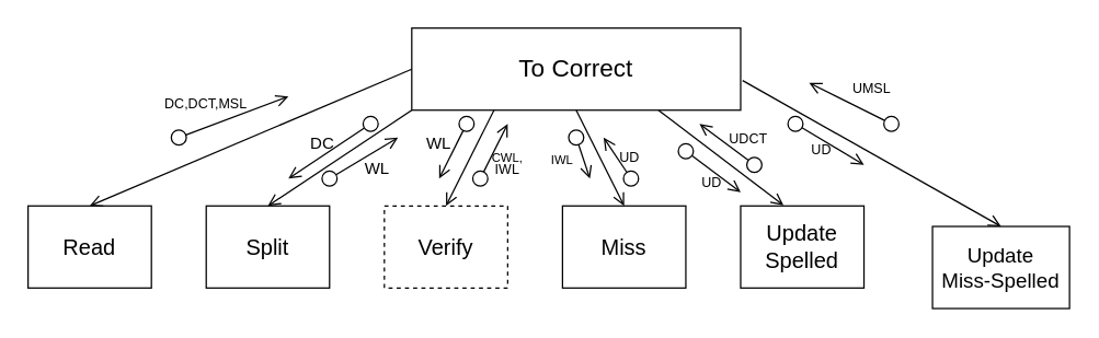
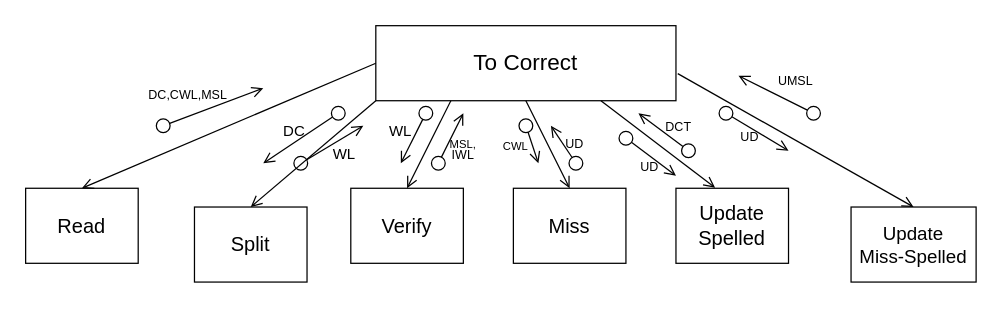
  <mxCell id="0" />
  <mxCell id="1" parent="0" />
  <mxCell id="2" value="&lt;div&gt;&lt;span style=&quot;font-size: 18px;&quot;&gt;To&amp;nbsp;&lt;/span&gt;&lt;span style=&quot;color: rgba(0, 0, 0, 0); font-family: monospace; font-size: 0px; text-align: start; text-wrap: nowrap; background-color: initial;&quot;&gt;%3CmxGraphModel%3E%3Croot%3E%3CmxCell%20id%3D%220%22%2F%3E%3CmxCell%20id%3D%221%22%20parent%3D%220%22%2F%3E%3CmxCell%20id%3D%222%22%20value%3D%22%26lt%3Bfont%20style%3D%26quot%3Bfont-size%3A%2016px%3B%26quot%3B%26gt%3BC%26lt%3B%2Ffont%26gt%3B%22%20style%3D%22rounded%3D0%3BwhiteSpace%3Dwrap%3Bhtml%3D1%3BfillColor%3Dnone%3B%22%20vertex%3D%221%22%20parent%3D%221%22%3E%3CmxGeometry%20x%3D%22330%22%20y%3D%22200%22%20width%3D%2290%22%20height%3D%2260%22%20as%3D%22geometry%22%2F%3E%3C%2FmxCell%3E%3C%2Froot%3E%3C%2FmxGraphModel%3E&lt;/span&gt;&lt;span style=&quot;font-size: 18px; background-color: initial;&quot;&gt;Correct&lt;/span&gt;&lt;/div&gt;" style="rounded=0;whiteSpace=wrap;html=1;fillColor=none;" vertex="1" parent="1"><mxGeometry x="300" y="20" width="240" height="60" as="geometry" /></mxCell>
- <mxCell id="3" value="&lt;span style=&quot;font-size: 16px;&quot;&gt;Split&lt;/span&gt;" style="rounded=0;whiteSpace=wrap;html=1;fillColor=none;" vertex="1" parent="1"><mxGeometry x="150" y="150" width="90" height="60" as="geometry" /></mxCell>
+ <mxCell id="3" value="&lt;span style=&quot;font-size: 16px;&quot;&gt;Split&lt;/span&gt;" style="rounded=0;whiteSpace=wrap;html=1;fillColor=none;" vertex="1" parent="1"><mxGeometry x="155" y="165" width="90" height="60" as="geometry" /></mxCell>
  <mxCell id="4" value="&lt;span style=&quot;font-size: 16px;&quot;&gt;Read&lt;/span&gt;" style="rounded=0;whiteSpace=wrap;html=1;fillColor=none;" vertex="1" parent="1"><mxGeometry x="20" y="150" width="90" height="60" as="geometry" /></mxCell>
- <mxCell id="5" value="&lt;span style=&quot;font-size: 16px;&quot;&gt;Verify&lt;/span&gt;" style="rounded=0;whiteSpace=wrap;html=1;fillColor=none;dashed=1;" vertex="1" parent="1"><mxGeometry x="280" y="150" width="90" height="60" as="geometry" /></mxCell>
+ <mxCell id="5" value="&lt;span style=&quot;font-size: 16px;&quot;&gt;Verify&lt;/span&gt;" style="rounded=0;whiteSpace=wrap;html=1;fillColor=none;" vertex="1" parent="1"><mxGeometry x="280" y="150" width="90" height="60" as="geometry" /></mxCell>
  <mxCell id="6" value="&lt;span style=&quot;font-size: 16px;&quot;&gt;Miss&lt;/span&gt;" style="rounded=0;whiteSpace=wrap;html=1;fillColor=none;" vertex="1" parent="1"><mxGeometry x="410" y="150" width="90" height="60" as="geometry" /></mxCell>
  <mxCell id="7" value="&lt;span style=&quot;font-size: 16px;&quot;&gt;Update&lt;/span&gt;&lt;div&gt;&lt;span style=&quot;font-size: 16px;&quot;&gt;Spelled&lt;/span&gt;&lt;/div&gt;" style="rounded=0;whiteSpace=wrap;html=1;fillColor=none;" vertex="1" parent="1"><mxGeometry x="540" y="150" width="90" height="60" as="geometry" /></mxCell>
  <mxCell id="8" value="&lt;font style=&quot;font-size: 15px;&quot;&gt;Update&lt;/font&gt;&lt;div&gt;&lt;font style=&quot;font-size: 15px;&quot;&gt;Miss-Spelled&lt;/font&gt;&lt;/div&gt;" style="rounded=0;whiteSpace=wrap;html=1;fillColor=none;" vertex="1" parent="1"><mxGeometry x="680" y="165" width="100" height="60" as="geometry" /></mxCell>
  <mxCell id="9" value="" style="endArrow=open;endSize=7;html=1;rounded=0;exitX=0;exitY=0.5;exitDx=0;exitDy=0;entryX=0.5;entryY=0;entryDx=0;entryDy=0;" edge="1" parent="1" source="2" target="4"><mxGeometry width="160" relative="1" as="geometry"><mxPoint x="225" y="90" as="sourcePoint" /><mxPoint x="150" y="150" as="targetPoint" /></mxGeometry></mxCell>
  <mxCell id="10" value="" style="endArrow=open;endSize=7;html=1;rounded=0;exitX=0;exitY=1;exitDx=0;exitDy=0;entryX=0.5;entryY=0;entryDx=0;entryDy=0;" edge="1" parent="1" source="2" target="3"><mxGeometry width="160" relative="1" as="geometry"><mxPoint x="235" y="100" as="sourcePoint" /><mxPoint x="160" y="160" as="targetPoint" /></mxGeometry></mxCell>
  <mxCell id="11" value="" style="endArrow=open;endSize=7;html=1;rounded=0;exitX=0.25;exitY=1;exitDx=0;exitDy=0;entryX=0.5;entryY=0;entryDx=0;entryDy=0;" edge="1" parent="1" source="2" target="5"><mxGeometry width="160" relative="1" as="geometry"><mxPoint x="245" y="110" as="sourcePoint" /><mxPoint x="170" y="170" as="targetPoint" /></mxGeometry></mxCell>
  <mxCell id="12" value="" style="endArrow=open;endSize=7;html=1;rounded=0;exitX=0.5;exitY=1;exitDx=0;exitDy=0;entryX=0.5;entryY=0;entryDx=0;entryDy=0;" edge="1" parent="1" source="2" target="6"><mxGeometry width="160" relative="1" as="geometry"><mxPoint x="255" y="120" as="sourcePoint" /><mxPoint x="180" y="180" as="targetPoint" /></mxGeometry></mxCell>
  <mxCell id="13" value="" style="endArrow=open;endSize=7;html=1;rounded=0;exitX=0.75;exitY=1;exitDx=0;exitDy=0;entryX=0.348;entryY=-0.006;entryDx=0;entryDy=0;entryPerimeter=0;" edge="1" parent="1" source="2" target="7"><mxGeometry width="160" relative="1" as="geometry"><mxPoint x="265" y="130" as="sourcePoint" /><mxPoint x="190" y="190" as="targetPoint" /></mxGeometry></mxCell>
  <mxCell id="14" value="" style="endArrow=open;endSize=7;html=1;rounded=0;exitX=1.006;exitY=0.639;exitDx=0;exitDy=0;entryX=0.5;entryY=0;entryDx=0;entryDy=0;exitPerimeter=0;" edge="1" parent="1" source="2" target="8"><mxGeometry width="160" relative="1" as="geometry"><mxPoint x="275" y="140" as="sourcePoint" /><mxPoint x="200" y="200" as="targetPoint" /></mxGeometry></mxCell>
  <mxCell id="15" value="" style="html=1;verticalAlign=bottom;startArrow=oval;startFill=0;endArrow=open;startSize=11;endSize=7;curved=0;rounded=0;targetPerimeterSpacing=15;sourcePerimeterSpacing=19;jumpStyle=none;" edge="1" parent="1"><mxGeometry width="80" relative="1" as="geometry"><mxPoint x="130" y="100" as="sourcePoint" /><mxPoint x="210" y="70" as="targetPoint" /></mxGeometry></mxCell>
- <mxCell id="16" value="&lt;font style=&quot;font-size: 10px;&quot;&gt;DC,DCT,MSL&lt;/font&gt;" style="text;html=1;align=center;verticalAlign=middle;whiteSpace=wrap;rounded=0;" vertex="1" parent="1"><mxGeometry x="120" y="60" width="60" height="30" as="geometry" /></mxCell>
+ <mxCell id="16" value="&lt;font style=&quot;font-size: 10px;&quot;&gt;DC,CWL,MSL&lt;/font&gt;" style="text;html=1;align=center;verticalAlign=middle;whiteSpace=wrap;rounded=0;" vertex="1" parent="1"><mxGeometry x="120" y="60" width="60" height="30" as="geometry" /></mxCell>
  <mxCell id="17" value="" style="html=1;verticalAlign=bottom;startArrow=oval;startFill=0;endArrow=open;startSize=11;endSize=7;curved=0;rounded=0;targetPerimeterSpacing=15;sourcePerimeterSpacing=19;jumpStyle=none;" edge="1" parent="1"><mxGeometry width="80" relative="1" as="geometry"><mxPoint x="270" y="90" as="sourcePoint" /><mxPoint x="210" y="130" as="targetPoint" /></mxGeometry></mxCell>
  <mxCell id="18" value="DC" style="text;html=1;align=center;verticalAlign=middle;whiteSpace=wrap;rounded=0;" vertex="1" parent="1"><mxGeometry x="220" y="90" width="30" height="30" as="geometry" /></mxCell>
  <mxCell id="19" value="" style="html=1;verticalAlign=bottom;startArrow=oval;startFill=0;endArrow=open;startSize=11;endSize=7;curved=0;rounded=0;targetPerimeterSpacing=15;sourcePerimeterSpacing=19;jumpStyle=none;" edge="1" parent="1"><mxGeometry width="80" relative="1" as="geometry"><mxPoint x="240" y="130" as="sourcePoint" /><mxPoint x="290" y="100" as="targetPoint" /></mxGeometry></mxCell>
  <mxCell id="20" value="WL" style="text;html=1;align=center;verticalAlign=middle;whiteSpace=wrap;rounded=0;" vertex="1" parent="1"><mxGeometry x="260" y="112.5" width="30" height="20" as="geometry" /></mxCell>
  <mxCell id="21" value="" style="html=1;verticalAlign=bottom;startArrow=oval;startFill=0;endArrow=open;startSize=11;endSize=7;curved=0;rounded=0;targetPerimeterSpacing=15;sourcePerimeterSpacing=19;jumpStyle=none;" edge="1" parent="1"><mxGeometry width="80" relative="1" as="geometry"><mxPoint x="340" y="90" as="sourcePoint" /><mxPoint x="320" y="130" as="targetPoint" /></mxGeometry></mxCell>
  <mxCell id="22" value="WL" style="text;html=1;align=center;verticalAlign=middle;whiteSpace=wrap;rounded=0;" vertex="1" parent="1"><mxGeometry x="310" y="97.5" width="20" height="15" as="geometry" /></mxCell>
  <mxCell id="23" value="" style="html=1;verticalAlign=bottom;startArrow=oval;startFill=0;endArrow=open;startSize=11;endSize=7;curved=0;rounded=0;targetPerimeterSpacing=15;sourcePerimeterSpacing=19;jumpStyle=none;" edge="1" parent="1"><mxGeometry width="80" relative="1" as="geometry"><mxPoint x="350" y="130" as="sourcePoint" /><mxPoint x="370" y="90" as="targetPoint" /></mxGeometry></mxCell>
- <mxCell id="24" value="&lt;font style=&quot;font-size: 9px;&quot;&gt;CWL,&lt;/font&gt;" style="text;html=1;align=center;verticalAlign=middle;whiteSpace=wrap;rounded=0;" vertex="1" parent="1"><mxGeometry x="360" y="107.5" width="20" height="12.5" as="geometry" /></mxCell>
+ <mxCell id="24" value="&lt;font style=&quot;font-size: 9px;&quot;&gt;MSL,&lt;/font&gt;" style="text;html=1;align=center;verticalAlign=middle;whiteSpace=wrap;rounded=0;" vertex="1" parent="1"><mxGeometry x="360" y="107.5" width="20" height="12.5" as="geometry" /></mxCell>
  <mxCell id="25" value="" style="html=1;verticalAlign=bottom;startArrow=oval;startFill=0;endArrow=open;startSize=11;endSize=7;curved=0;rounded=0;targetPerimeterSpacing=15;sourcePerimeterSpacing=19;jumpStyle=none;" edge="1" parent="1"><mxGeometry width="80" relative="1" as="geometry"><mxPoint x="420" y="100" as="sourcePoint" /><mxPoint x="430" y="130" as="targetPoint" /></mxGeometry></mxCell>
  <mxCell id="26" value="&lt;font size=&quot;1&quot;&gt;IWL&lt;/font&gt;&lt;span style=&quot;color: rgba(0, 0, 0, 0); font-family: monospace; font-size: 0px; text-align: start; text-wrap: nowrap;&quot;&gt;%3CmxGraphModel%3E%3Croot%3E%3CmxCell%20id%3D%220%22%2F%3E%3CmxCell%20id%3D%221%22%20parent%3D%220%22%2F%3E%3CmxCell%20id%3D%222%22%20value%3D%22%22%20style%3D%22html%3D1%3BverticalAlign%3Dbottom%3BstartArrow%3Doval%3BstartFill%3D0%3BendArrow%3Dopen%3BstartSize%3D11%3BendSize%3D7%3Bcurved%3D0%3Brounded%3D0%3BtargetPerimeterSpacing%3D15%3BsourcePerimeterSpacing%3D19%3BjumpStyle%3Dnone%3B%22%20edge%3D%221%22%20parent%3D%221%22%3E%3CmxGeometry%20width%3D%2280%22%20relative%3D%221%22%20as%3D%22geometry%22%3E%3CmxPoint%20x%3D%22610%22%20y%3D%22140%22%20as%3D%22sourcePoint%22%2F%3E%3CmxPoint%20x%3D%22660%22%20y%3D%22170%22%20as%3D%22targetPoint%22%2F%3E%3C%2FmxGeometry%3E%3C%2FmxCell%3E%3C%2Froot%3E%3C%2FmxGraphModel%3E&lt;/span&gt;&lt;span style=&quot;color: rgba(0, 0, 0, 0); font-family: monospace; font-size: 0px; text-align: start; text-wrap: nowrap;&quot;&gt;%3CmxGraphModel%3E%3Croot%3E%3CmxCell%20id%3D%220%22%2F%3E%3CmxCell%20id%3D%221%22%20parent%3D%220%22%2F%3E%3CmxCell%20id%3D%222%22%20value%3D%22%22%20style%3D%22html%3D1%3BverticalAlign%3Dbottom%3BstartArrow%3Doval%3BstartFill%3D0%3BendArrow%3Dopen%3BstartSize%3D11%3BendSize%3D7%3Bcurved%3D0%3Brounded%3D0%3BtargetPerimeterSpacing%3D15%3BsourcePerimeterSpacing%3D19%3BjumpStyle%3Dnone%3B%22%20edge%3D%221%22%20parent%3D%221%22%3E%3CmxGeometry%20width%3D%2280%22%20relative%3D%221%22%20as%3D%22geometry%22%3E%3CmxPoint%20x%3D%22610%22%20y%3D%22140%22%20as%3D%22sourcePoint%22%2F%3E%3CmxPoint%20x%3D%22660%22%20y%3D%22170%22%20as%3D%22targetPoint%22%2F%3E%3C%2FmxGeometry%3E%3C%2FmxCell%3E%3C%2Froot%3E%3C%2FmxGraphModel%3&lt;/span&gt;" style="text;html=1;align=center;verticalAlign=middle;whiteSpace=wrap;rounded=0;" vertex="1" parent="1"><mxGeometry x="360" y="116.25" width="20" height="12.5" as="geometry" /></mxCell>
- <mxCell id="27" value="&lt;font style=&quot;font-size: 9px;&quot;&gt;IWL&lt;/font&gt;" style="text;html=1;align=left;verticalAlign=middle;whiteSpace=wrap;rounded=0;" vertex="1" parent="1"><mxGeometry x="400" y="112.5" width="20" height="7.5" as="geometry" /></mxCell>
+ <mxCell id="27" value="&lt;font style=&quot;font-size: 9px;&quot;&gt;CWL&lt;/font&gt;" style="text;html=1;align=left;verticalAlign=middle;whiteSpace=wrap;rounded=0;" vertex="1" parent="1"><mxGeometry x="400" y="112.5" width="20" height="7.5" as="geometry" /></mxCell>
  <mxCell id="28" value="" style="html=1;verticalAlign=bottom;startArrow=oval;startFill=0;endArrow=open;startSize=11;endSize=7;curved=0;rounded=0;targetPerimeterSpacing=15;sourcePerimeterSpacing=19;jumpStyle=none;" edge="1" parent="1"><mxGeometry width="80" relative="1" as="geometry"><mxPoint x="460" y="130" as="sourcePoint" /><mxPoint x="440" y="100" as="targetPoint" /></mxGeometry></mxCell>
  <mxCell id="29" value="&lt;font size=&quot;1&quot;&gt;UD&lt;/font&gt;" style="text;html=1;align=left;verticalAlign=middle;whiteSpace=wrap;rounded=0;" vertex="1" parent="1"><mxGeometry x="450" y="110" width="20" height="7.5" as="geometry" /></mxCell>
  <mxCell id="30" value="" style="html=1;verticalAlign=bottom;startArrow=oval;startFill=0;endArrow=open;startSize=11;endSize=7;curved=0;rounded=0;targetPerimeterSpacing=15;sourcePerimeterSpacing=19;jumpStyle=none;" edge="1" parent="1"><mxGeometry width="80" relative="1" as="geometry"><mxPoint x="580" y="90" as="sourcePoint" /><mxPoint x="630" y="120" as="targetPoint" /></mxGeometry></mxCell>
  <mxCell id="31" value="" style="html=1;verticalAlign=bottom;startArrow=oval;startFill=0;endArrow=open;startSize=11;endSize=7;curved=0;rounded=0;targetPerimeterSpacing=15;sourcePerimeterSpacing=19;jumpStyle=none;" edge="1" parent="1"><mxGeometry width="80" relative="1" as="geometry"><mxPoint x="650" y="90" as="sourcePoint" /><mxPoint x="590" y="60" as="targetPoint" /></mxGeometry></mxCell>
  <mxCell id="32" value="&lt;font size=&quot;1&quot;&gt;UD&lt;/font&gt;" style="text;html=1;align=left;verticalAlign=middle;whiteSpace=wrap;rounded=0;" vertex="1" parent="1"><mxGeometry x="590" y="105" width="20" height="7.5" as="geometry" /></mxCell>
  <mxCell id="33" value="&lt;font size=&quot;1&quot;&gt;UMSL&lt;/font&gt;" style="text;html=1;align=left;verticalAlign=middle;whiteSpace=wrap;rounded=0;" vertex="1" parent="1"><mxGeometry x="620" y="60" width="30" height="7.5" as="geometry" /></mxCell>
  <mxCell id="34" value="" style="html=1;verticalAlign=bottom;startArrow=oval;startFill=0;endArrow=open;startSize=11;endSize=7;curved=0;rounded=0;targetPerimeterSpacing=15;sourcePerimeterSpacing=19;jumpStyle=none;" edge="1" parent="1"><mxGeometry width="80" relative="1" as="geometry"><mxPoint x="500" y="110" as="sourcePoint" /><mxPoint x="540" y="140" as="targetPoint" /></mxGeometry></mxCell>
  <mxCell id="35" value="&lt;font size=&quot;1&quot;&gt;UD&lt;/font&gt;" style="text;html=1;align=left;verticalAlign=middle;whiteSpace=wrap;rounded=0;" vertex="1" parent="1"><mxGeometry x="510" y="128.75" width="10" height="7.5" as="geometry" /></mxCell>
  <mxCell id="36" value="" style="html=1;verticalAlign=bottom;startArrow=oval;startFill=0;endArrow=open;startSize=11;endSize=7;curved=0;rounded=0;targetPerimeterSpacing=15;sourcePerimeterSpacing=19;jumpStyle=none;" edge="1" parent="1"><mxGeometry width="80" relative="1" as="geometry"><mxPoint x="550" y="120" as="sourcePoint" /><mxPoint x="510" y="90" as="targetPoint" /></mxGeometry></mxCell>
- <mxCell id="37" value="&lt;font size=&quot;1&quot;&gt;UDCT&lt;/font&gt;" style="text;html=1;align=left;verticalAlign=middle;whiteSpace=wrap;rounded=0;" vertex="1" parent="1"><mxGeometry x="530" y="97.5" width="30" height="7.5" as="geometry" /></mxCell>
+ <mxCell id="37" value="&lt;font size=&quot;1&quot;&gt;DCT&lt;/font&gt;" style="text;html=1;align=left;verticalAlign=middle;whiteSpace=wrap;rounded=0;" vertex="1" parent="1"><mxGeometry x="530" y="97.5" width="30" height="7.5" as="geometry" /></mxCell>
